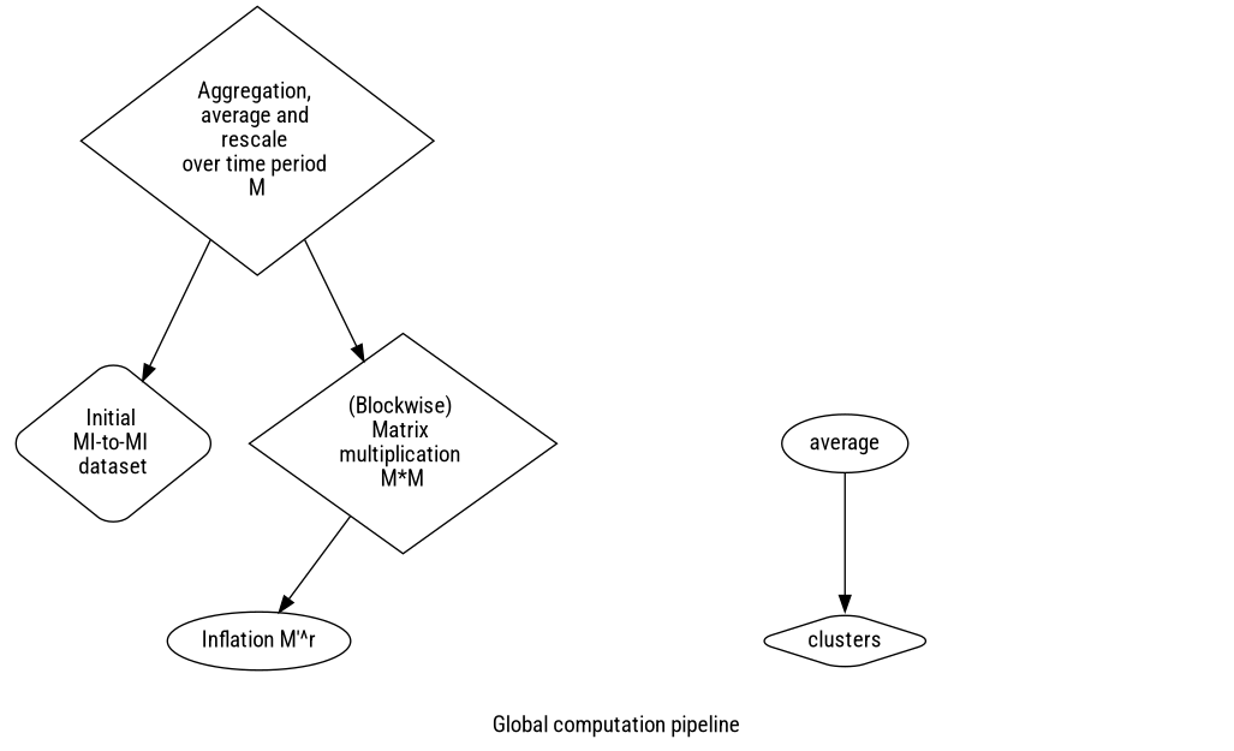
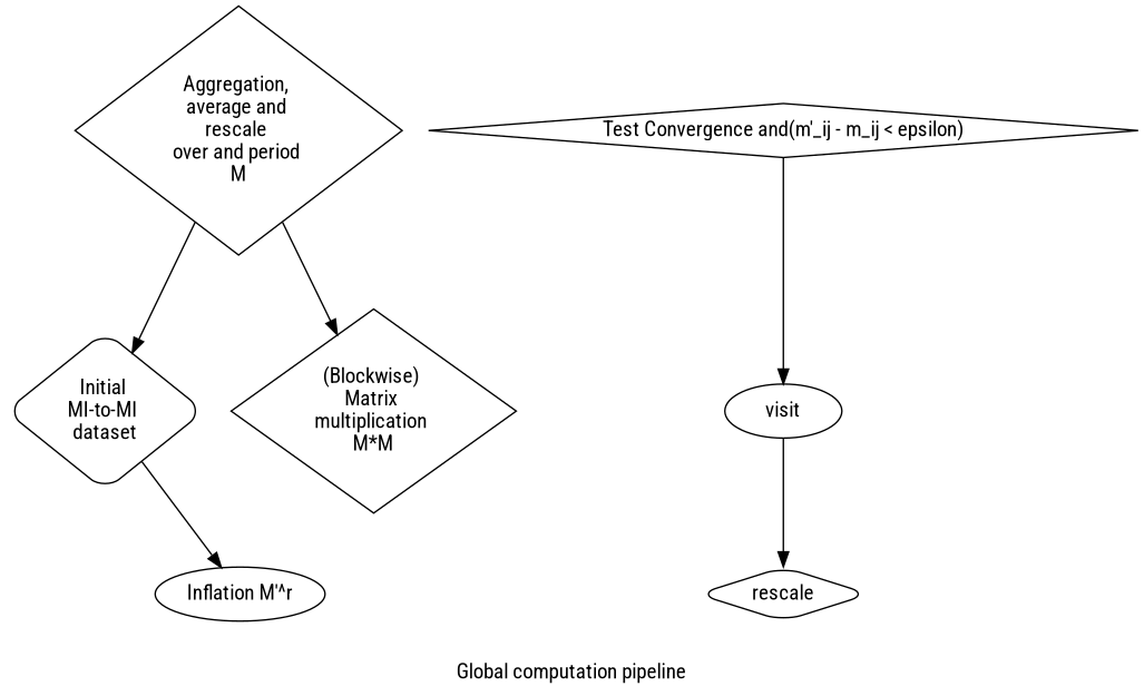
  digraph {
    fontname="Roboto Condensed"
    label="Global computation pipeline"
    rankdir=TB
    node [fontname="Roboto Condensed" shape=diamond]
    edge [fontname="Roboto Condensed"]
    n1 [label="Initial \nMI-to-MI \ndataset" style=rounded]
-   n2 [label="Aggregation, \naverage and \nrescale \nover time period \nM"]
+   n2 [label="Aggregation, \naverage and \nrescale \nover and period \nM"]
    n3 [label="(Blockwise) \nMatrix \nmultiplication \nM*M"]
-   clusters [style=rounded]
+   clusters [style=rounded label=rescale]
    n5 [label="Inflation M'^r" shape=ellipse]
-   visit [shape=ellipse label=average]
+   n6 [label="Test Convergence and(m'_ij - m_ij < epsilon)"]
+   visit [shape=ellipse]
    n2 -> n1
    n2 -> n3
-   n3 -> n5
+   n1 -> n5
+   n6 -> visit
    visit -> clusters
  }
